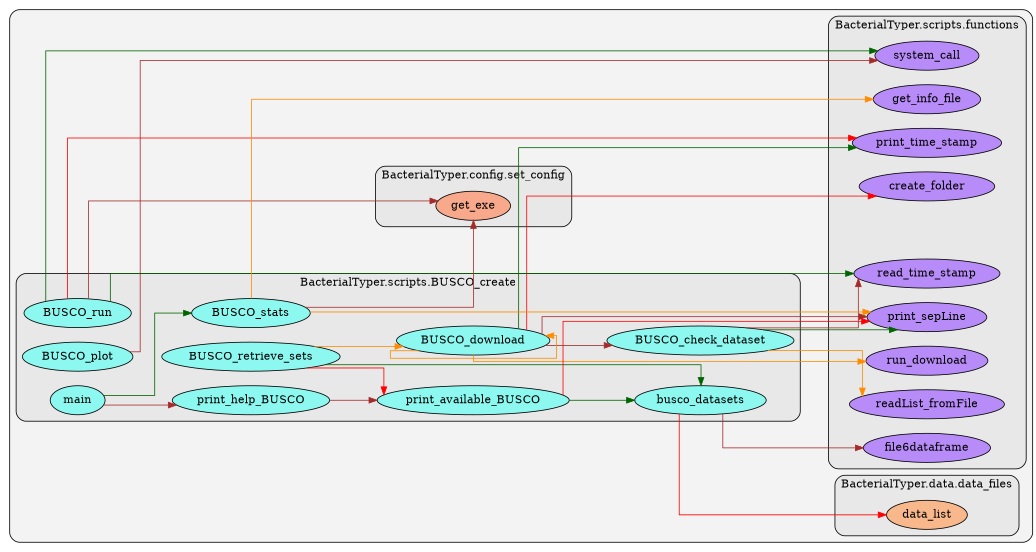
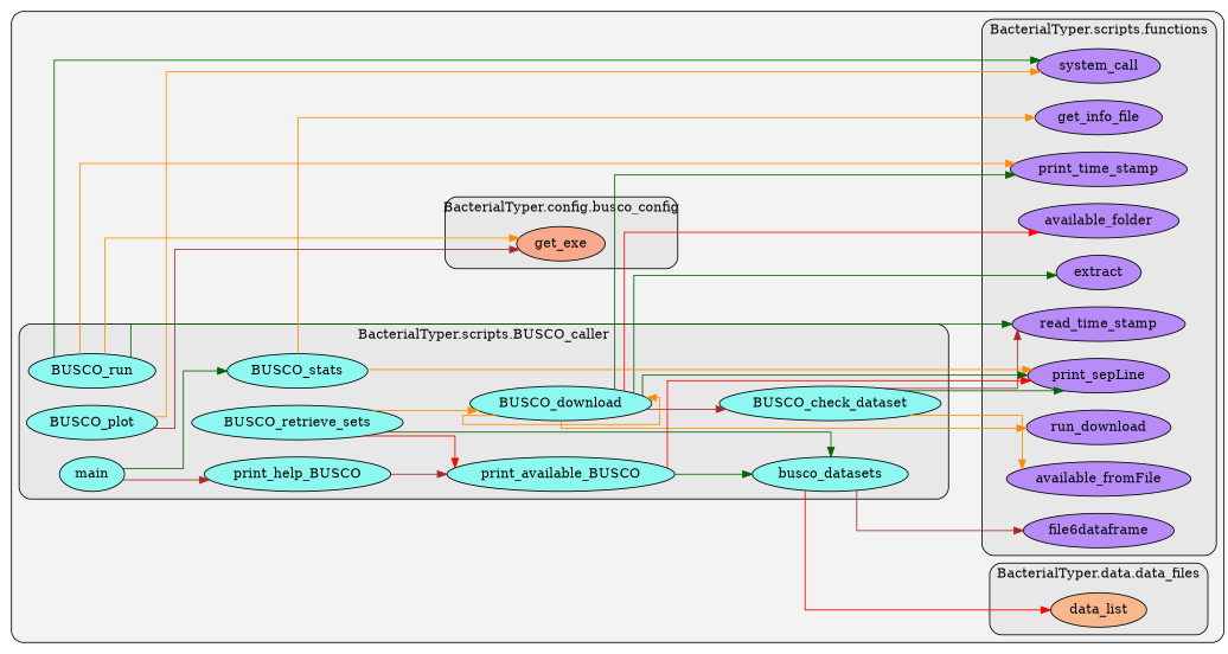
  digraph {
    clusterrank=local
    rankdir=LR
    splines=ortho
    node [fillcolor="#65fff4b2" fontcolor="#000000" group=22 style=filled]
    edge [color=darkgreen style=solid]
    n1 [fillcolor="#ff8e65b2" group=2 label=get_exe]
    n2 [fillcolor="#ffa365b2" group=3 label=data_list]
    n3 [label=BUSCO_check_dataset]
    n4 [label=BUSCO_download]
    n5 [label=BUSCO_plot]
    n6 [label=BUSCO_retrieve_sets]
    n7 [label=BUSCO_run]
    n8 [label=BUSCO_stats]
    n9 [label=busco_datasets]
    n10 [label=main]
    n11 [label=print_available_BUSCO]
    n12 [label=print_help_BUSCO]
-   n13 [fillcolor="#a365ffb2" group=33 label=create_folder]
+   n13 [fillcolor="#a365ffb2" group=33 label=available_folder]
+   n14 [fillcolor="#a365ffb2" group=33 label=extract]
    n15 [fillcolor="#a365ffb2" group=33 label=file6dataframe]
    n16 [fillcolor="#a365ffb2" group=33 label=get_info_file]
    n17 [fillcolor="#a365ffb2" group=33 label=print_sepLine]
    n18 [fillcolor="#a365ffb2" group=33 label=print_time_stamp]
-   n19 [fillcolor="#a365ffb2" group=33 label=readList_fromFile]
+   n19 [fillcolor="#a365ffb2" group=33 label=available_fromFile]
    n20 [fillcolor="#a365ffb2" group=33 label=read_time_stamp]
    n21 [fillcolor="#a365ffb2" group=33 label=system_call]
    n22 [fillcolor="#a365ffb2" group=33 label=run_download]
    subgraph cluster_1 {
      fillcolor="#80808018"
      style="filled,rounded"
      subgraph cluster_2 {
        fillcolor="#80808018"
-       label="BacterialTyper.config.set_config"
+       label="BacterialTyper.config.busco_config"
        style="filled,rounded"
        n1
      }
      subgraph cluster_3 {
        fillcolor="#80808018"
        label="BacterialTyper.data.data_files"
        style="filled,rounded"
        n2
      }
      subgraph cluster_4 {
        fillcolor="#80808018"
-       label="BacterialTyper.scripts.BUSCO_create"
+       label="BacterialTyper.scripts.BUSCO_caller"
        style="filled,rounded"
        n3
        n4
        n5
        n6
        n7
        n8
        n9
        n10
        n11
        n12
      }
      subgraph cluster_5 {
        fillcolor="#80808018"
        label="BacterialTyper.scripts.functions"
        style="filled,rounded"
        n13
+       n14
        n15
        n16
        n17
        n18
        n19
        n20
        n21
        n22
      }
    }
    n3 -> n17
    n3 -> n19 [color=darkorange]
    n3 -> n20 [color=brown]
    n4 -> n3 [color=brown]
    n4 -> n4 [color=darkorange]
    n4 -> n13 [color=red]
-   n4 -> n17 [color=brown]
+   n4 -> n14
+   n4 -> n17
    n4 -> n18
    n4 -> n22 [color=darkorange]
-   n8 -> n1 [color=brown]
-   n5 -> n21 [color=brown]
+   n5 -> n1 [color=brown]
+   n5 -> n21 [color=darkorange]
    n6 -> n4 [color=darkorange]
    n6 -> n9
    n6 -> n11 [color=red]
-   n7 -> n1 [color=brown]
-   n7 -> n18 [color=red]
+   n7 -> n1 [color=darkorange]
+   n7 -> n18 [color=darkorange]
    n7 -> n20
    n7 -> n21
    n8 -> n16 [color=darkorange]
    n8 -> n17 [color=darkorange]
    n9 -> n2 [color=red]
    n9 -> n15 [color=brown]
    n10 -> n8
    n10 -> n12 [color=brown]
    n11 -> n9
    n11 -> n17 [color=red]
    n12 -> n11 [color=brown]
  }
